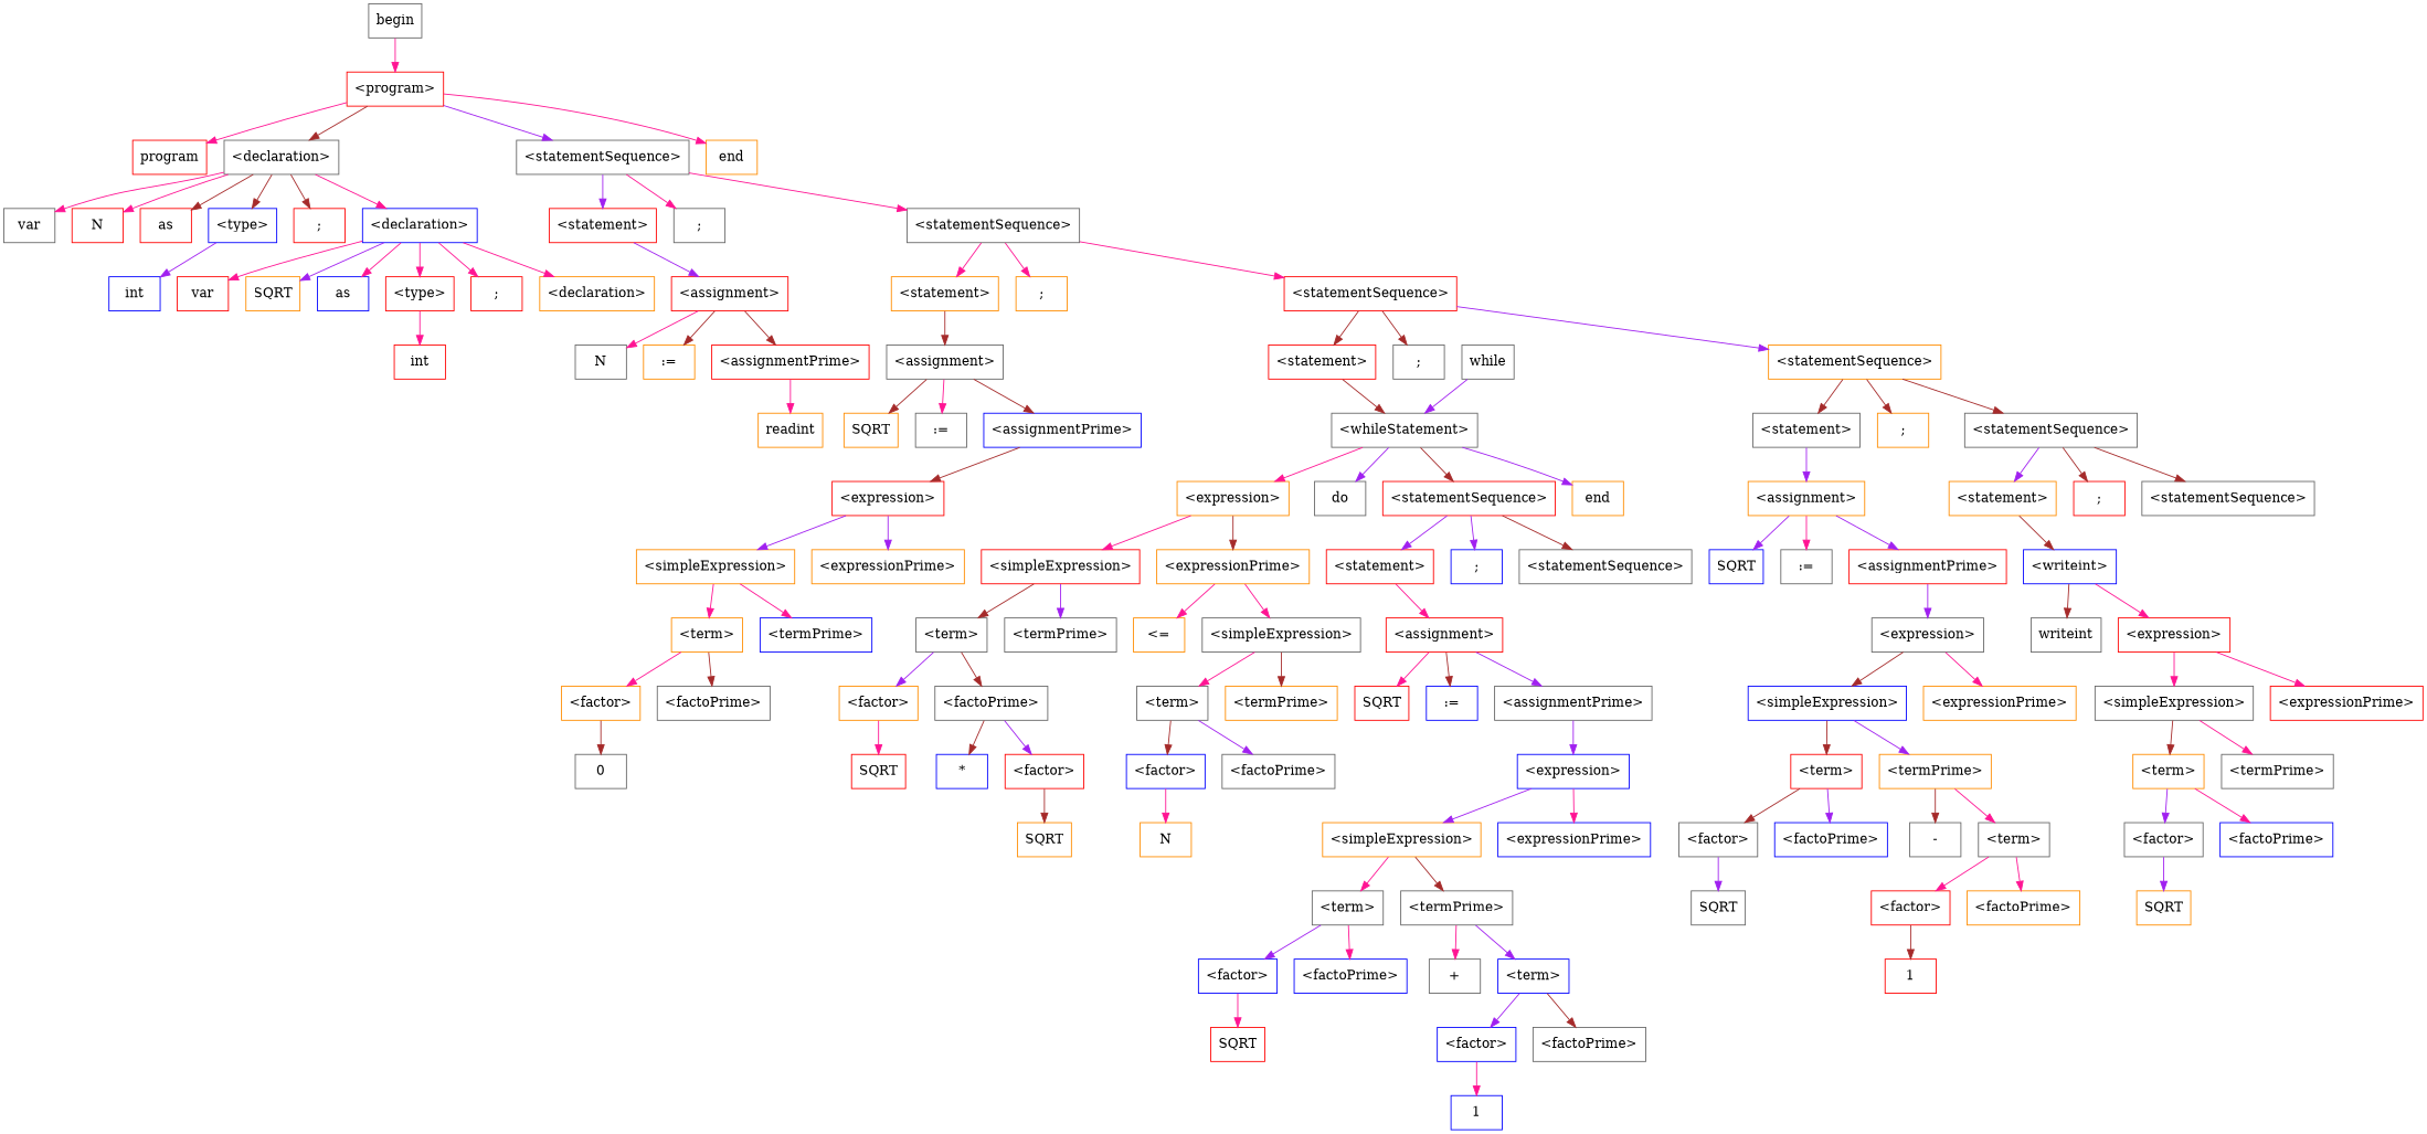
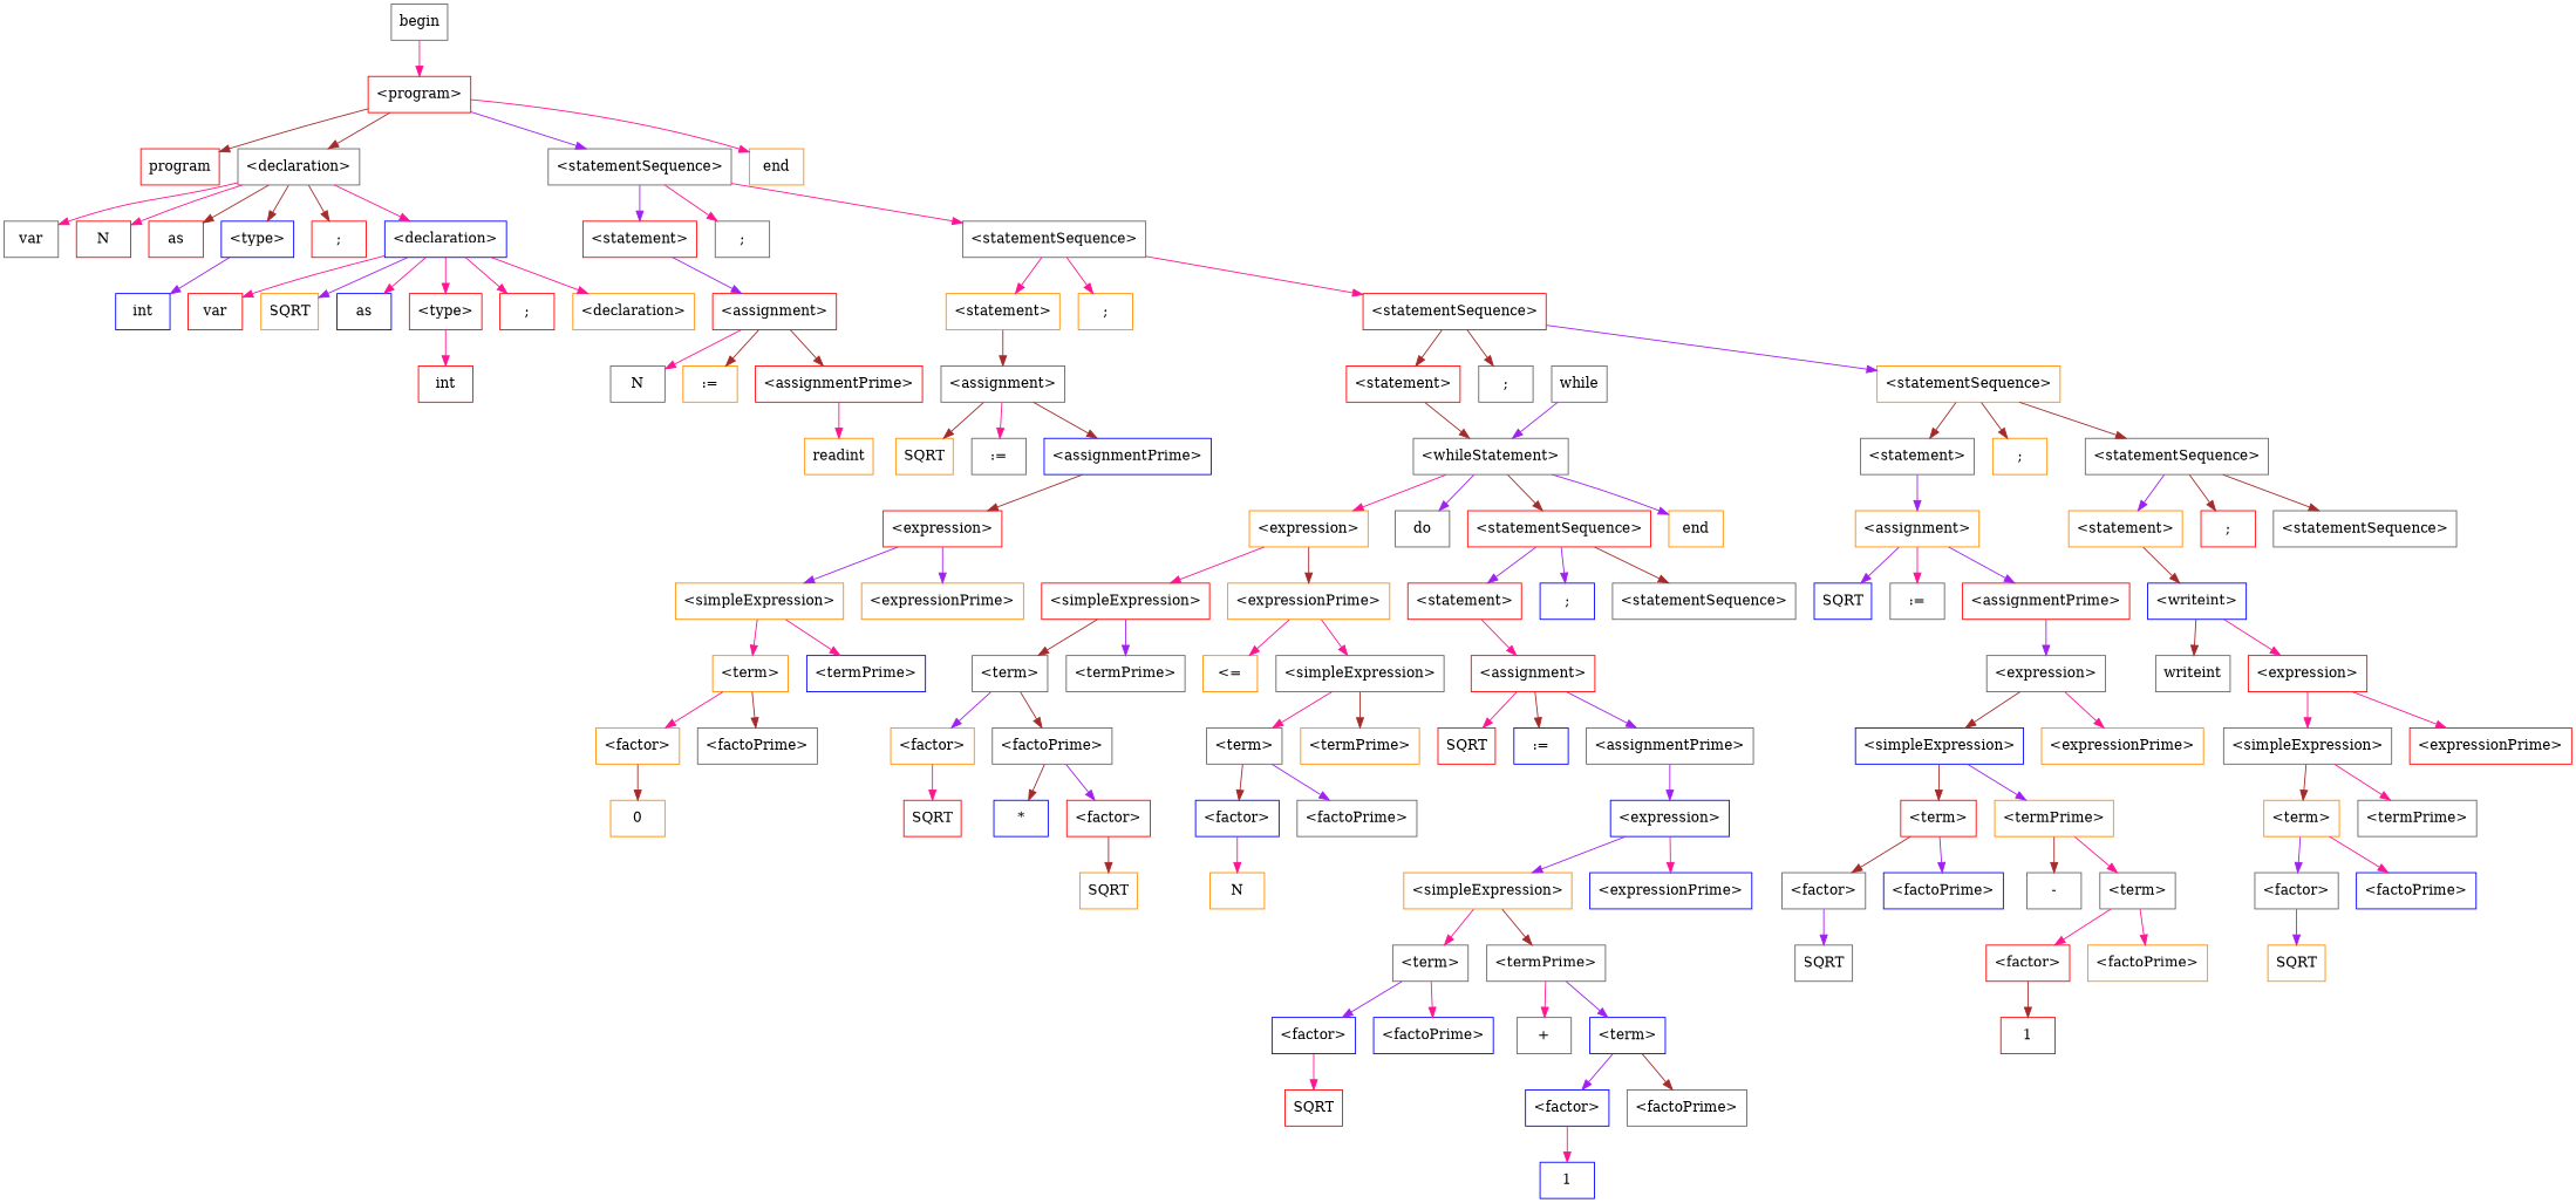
  digraph {
    ordering=out
    node [color=gray40 fillcolor="/x11/white" shape=box style=filled]
    edge [color=deeppink]
    n1 [color=red label="<program>"]
    n2 [color=red label=program]
    n3 [label="<declaration>"]
    n4 [label="<statementSequence>"]
    n5 [color=darkorange label=end]
    n6 [label=var]
    n7 [color=red label=N]
    n8 [color=red label=as]
    n9 [color=blue label="<type>"]
    n10 [color=red label=";"]
    n11 [color=blue label="<declaration>"]
    n12 [label=begin]
    n13 [color=red label="<statement>"]
    n14 [label=";"]
    n15 [label="<statementSequence>"]
    n16 [color=blue label=int]
    n17 [color=red label=var]
    n18 [color=darkorange label=SQRT]
    n19 [color=blue label=as]
    n20 [color=red label="<type>"]
    n21 [color=red label=";"]
    n22 [color=darkorange label="<declaration>"]
    n23 [color=red label=int]
    n24 [color=red label="<assignment>"]
    n25 [color=darkorange label="<statement>"]
    n26 [color=darkorange label=";"]
    n27 [color=red label="<statementSequence>"]
    n28 [label=N]
    n29 [color=darkorange label=":="]
    n30 [color=red label="<assignmentPrime>"]
    n31 [color=darkorange label=readint]
    n32 [label="<assignment>"]
    n33 [color=red label="<statement>"]
    n34 [label=";"]
    n35 [color=darkorange label="<statementSequence>"]
    n36 [color=darkorange label=SQRT]
    n37 [label=":="]
    n38 [color=blue label="<assignmentPrime>"]
    n39 [color=red label="<expression>"]
    n40 [color=darkorange label="<simpleExpression>"]
    n41 [color=darkorange label="<expressionPrime>"]
    n42 [color=darkorange label="<term>"]
    n43 [color=blue label="<termPrime>"]
    n44 [color=darkorange label="<factor>"]
    n45 [label="<factoPrime>"]
-   n46 [label=0]
+   n46 [color=darkorange label=0]
    n47 [label="<whileStatement>"]
    n48 [label="<statement>"]
    n49 [color=darkorange label=";"]
    n50 [label="<statementSequence>"]
    n51 [color=darkorange label="<expression>"]
    n52 [label=do]
    n53 [color=red label="<statementSequence>"]
    n54 [color=darkorange label=end]
    n55 [label=while]
    n56 [color=red label="<simpleExpression>"]
    n57 [color=darkorange label="<expressionPrime>"]
    n58 [color=red label="<statement>"]
    n59 [color=blue label=";"]
    n60 [label="<statementSequence>"]
    n61 [label="<term>"]
    n62 [label="<termPrime>"]
    n63 [color=darkorange label="<="]
    n64 [label="<simpleExpression>"]
    n65 [color=darkorange label="<factor>"]
    n66 [label="<factoPrime>"]
    n67 [color=red label=SQRT]
    n68 [color=blue label="*"]
    n69 [color=red label="<factor>"]
    n70 [color=darkorange label=SQRT]
    n71 [label="<term>"]
    n72 [color=darkorange label="<termPrime>"]
    n73 [color=blue label="<factor>"]
    n74 [label="<factoPrime>"]
    n75 [color=darkorange label=N]
    n76 [color=red label="<assignment>"]
    n77 [color=red label=SQRT]
    n78 [color=blue label=":="]
    n79 [label="<assignmentPrime>"]
    n80 [color=blue label="<expression>"]
    n81 [color=darkorange label="<simpleExpression>"]
    n82 [color=blue label="<expressionPrime>"]
    n83 [label="<term>"]
    n84 [label="<termPrime>"]
    n85 [color=blue label="<factor>"]
    n86 [color=blue label="<factoPrime>"]
    n87 [label="+"]
    n88 [color=blue label="<term>"]
    n89 [color=red label=SQRT]
    n90 [color=blue label="<factor>"]
    n91 [label="<factoPrime>"]
    n92 [color=blue label=1]
    n93 [color=darkorange label="<assignment>"]
    n94 [color=darkorange label="<statement>"]
    n95 [color=red label=";"]
    n96 [label="<statementSequence>"]
    n97 [color=blue label=SQRT]
    n98 [label=":="]
    n99 [color=red label="<assignmentPrime>"]
    n100 [label="<expression>"]
    n101 [color=blue label="<simpleExpression>"]
    n102 [color=darkorange label="<expressionPrime>"]
    n103 [color=red label="<term>"]
    n104 [color=darkorange label="<termPrime>"]
    n105 [label="<factor>"]
    n106 [color=blue label="<factoPrime>"]
    n107 [label="-"]
    n108 [label="<term>"]
    n109 [label=SQRT]
    n110 [color=red label="<factor>"]
    n111 [color=darkorange label="<factoPrime>"]
    n112 [color=red label=1]
    n113 [color=blue label="<writeint>"]
    n114 [label=writeint]
    n115 [color=red label="<expression>"]
    n116 [label="<simpleExpression>"]
    n117 [color=red label="<expressionPrime>"]
    n118 [color=darkorange label="<term>"]
    n119 [label="<termPrime>"]
    n120 [label="<factor>"]
    n121 [color=blue label="<factoPrime>"]
    n122 [color=darkorange label=SQRT]
-   n1 -> n2
+   n1 -> n2 [color=brown]
    n1 -> n3 [color=brown]
    n1 -> n4 [color=purple]
    n1 -> n5
    n3 -> n6
    n3 -> n7
    n3 -> n8 [color=brown]
    n3 -> n9 [color=brown]
    n3 -> n10 [color=brown]
    n3 -> n11
    n4 -> n13 [color=purple]
    n4 -> n14
    n4 -> n15
    n9 -> n16 [color=purple]
    n11 -> n17
    n11 -> n18 [color=purple]
    n11 -> n19
    n11 -> n20
    n11 -> n21
    n11 -> n22
    n12 -> n1
    n13 -> n24 [color=purple]
    n15 -> n25
    n15 -> n26
    n15 -> n27
    n20 -> n23
    n24 -> n28
    n24 -> n29 [color=brown]
    n24 -> n30 [color=brown]
    n25 -> n32 [color=brown]
    n27 -> n33 [color=brown]
    n27 -> n34 [color=brown]
    n27 -> n35 [color=purple]
    n30 -> n31
    n32 -> n36 [color=brown]
    n32 -> n37
    n32 -> n38 [color=brown]
    n33 -> n47 [color=brown]
    n35 -> n48 [color=brown]
    n35 -> n49 [color=brown]
    n35 -> n50 [color=brown]
    n38 -> n39 [color=brown]
    n39 -> n40 [color=purple]
    n39 -> n41 [color=purple]
    n40 -> n42
    n40 -> n43
    n42 -> n44
    n42 -> n45 [color=brown]
    n44 -> n46 [color=brown]
    n47 -> n51
    n47 -> n52 [color=purple]
    n47 -> n53 [color=brown]
    n47 -> n54 [color=purple]
    n48 -> n93 [color=purple]
    n50 -> n94 [color=purple]
    n50 -> n95 [color=brown]
    n50 -> n96 [color=brown]
    n51 -> n56
    n51 -> n57 [color=brown]
    n53 -> n58 [color=purple]
    n53 -> n59 [color=purple]
    n53 -> n60 [color=brown]
    n55 -> n47 [color=purple]
    n56 -> n61 [color=brown]
    n56 -> n62 [color=purple]
    n57 -> n63
    n57 -> n64
    n58 -> n76
    n61 -> n65 [color=purple]
    n61 -> n66 [color=brown]
    n64 -> n71
    n64 -> n72 [color=brown]
    n65 -> n67
    n66 -> n68 [color=brown]
    n66 -> n69 [color=purple]
    n69 -> n70 [color=brown]
    n71 -> n73 [color=brown]
    n71 -> n74 [color=purple]
    n73 -> n75
    n76 -> n77
    n76 -> n78 [color=brown]
    n76 -> n79 [color=purple]
    n79 -> n80 [color=purple]
    n80 -> n81 [color=purple]
    n80 -> n82
    n81 -> n83
    n81 -> n84 [color=brown]
    n83 -> n85 [color=purple]
    n83 -> n86
    n84 -> n87
    n84 -> n88 [color=purple]
    n85 -> n89
    n88 -> n90 [color=purple]
    n88 -> n91 [color=brown]
    n90 -> n92
    n93 -> n97 [color=purple]
    n93 -> n98
    n93 -> n99 [color=purple]
    n94 -> n113 [color=brown]
    n99 -> n100 [color=purple]
    n100 -> n101 [color=brown]
    n100 -> n102
    n101 -> n103 [color=brown]
    n101 -> n104 [color=purple]
    n103 -> n105 [color=brown]
    n103 -> n106 [color=purple]
    n104 -> n107 [color=brown]
    n104 -> n108
    n105 -> n109 [color=purple]
    n108 -> n110
    n108 -> n111
    n110 -> n112 [color=brown]
    n113 -> n114 [color=brown]
    n113 -> n115
    n115 -> n116
    n115 -> n117
    n116 -> n118 [color=brown]
    n116 -> n119
    n118 -> n120 [color=purple]
    n118 -> n121
    n120 -> n122 [color=purple]
  }
